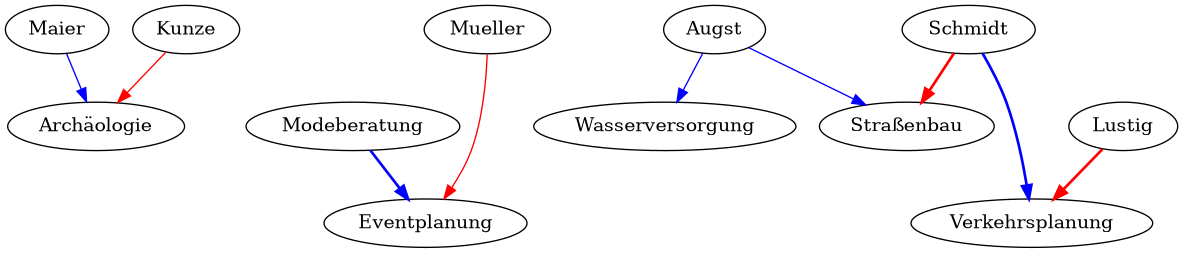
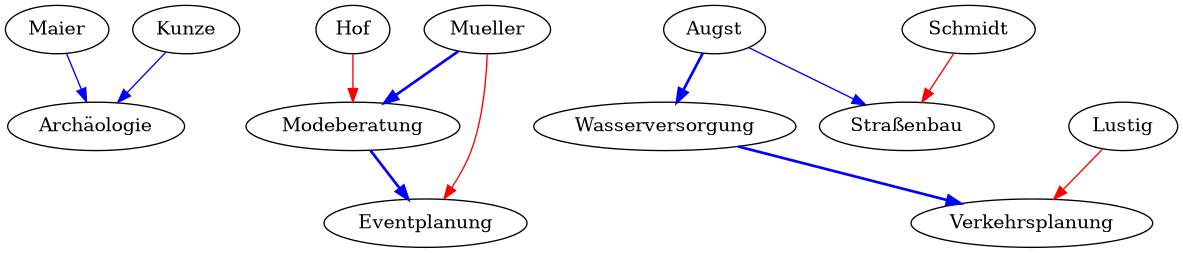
  digraph {
    edge [color=blue]
    Maier
    "Archäologie"
    Mueller
    Modeberatung
    Eventplanung
    Augst
    "Straßenbau"
    Wasserversorgung
    Schmidt
    Verkehrsplanung
    Kunze
+   Hof
    Lustig
    Maier -> "Archäologie" [style=solid]
+   Mueller -> Modeberatung [style=bold]
    Mueller -> Eventplanung [color=red]
    Modeberatung -> Eventplanung [style=bold]
    Augst -> "Straßenbau"
-   Augst -> Wasserversorgung [style=solid]
-   Schmidt -> "Straßenbau" [color=red style=bold]
-   Schmidt -> Verkehrsplanung [style=bold]
-   Kunze -> "Archäologie" [color=red]
-   Lustig -> Verkehrsplanung [color=red style=bold]
+   Augst -> Wasserversorgung [style=bold]
+   Schmidt -> "Straßenbau" [color=red]
+   Wasserversorgung -> Verkehrsplanung [style=bold]
+   Kunze -> "Archäologie"
+   Hof -> Modeberatung [color=red]
+   Lustig -> Verkehrsplanung [color=red]
  }
